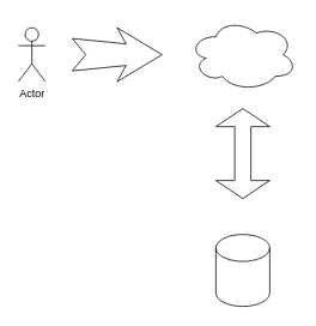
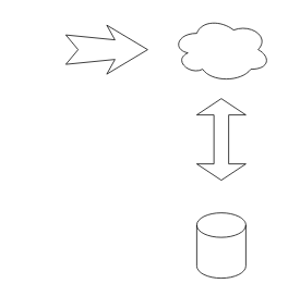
  <mxCell id="0" />
  <mxCell id="1" parent="0" />
- <mxCell id="2" value="Actor" style="shape=umlActor;verticalLabelPosition=bottom;verticalAlign=top;html=1;outlineConnect=0;" vertex="1" parent="1"><mxGeometry x="20" y="30" width="30" height="60" as="geometry" /></mxCell>
  <mxCell id="3" value="" style="html=1;shadow=0;dashed=0;align=center;verticalAlign=middle;shape=mxgraph.arrows2.stylisedArrow;dy=0.6;dx=40;notch=15;feather=0.4;" vertex="1" parent="1"><mxGeometry x="80" y="30" width="100" height="60" as="geometry" /></mxCell>
  <mxCell id="4" value="" style="ellipse;shape=cloud;whiteSpace=wrap;html=1;" vertex="1" parent="1"><mxGeometry x="210" y="20" width="120" height="80" as="geometry" /></mxCell>
  <mxCell id="5" value="" style="shape=doubleArrow;direction=south;whiteSpace=wrap;html=1;" vertex="1" parent="1"><mxGeometry x="240" y="120" width="60" height="100" as="geometry" /></mxCell>
  <mxCell id="6" value="" style="shape=cylinder3;whiteSpace=wrap;html=1;boundedLbl=1;backgroundOutline=1;size=15;" vertex="1" parent="1"><mxGeometry x="240" y="260" width="60" height="80" as="geometry" /></mxCell>
